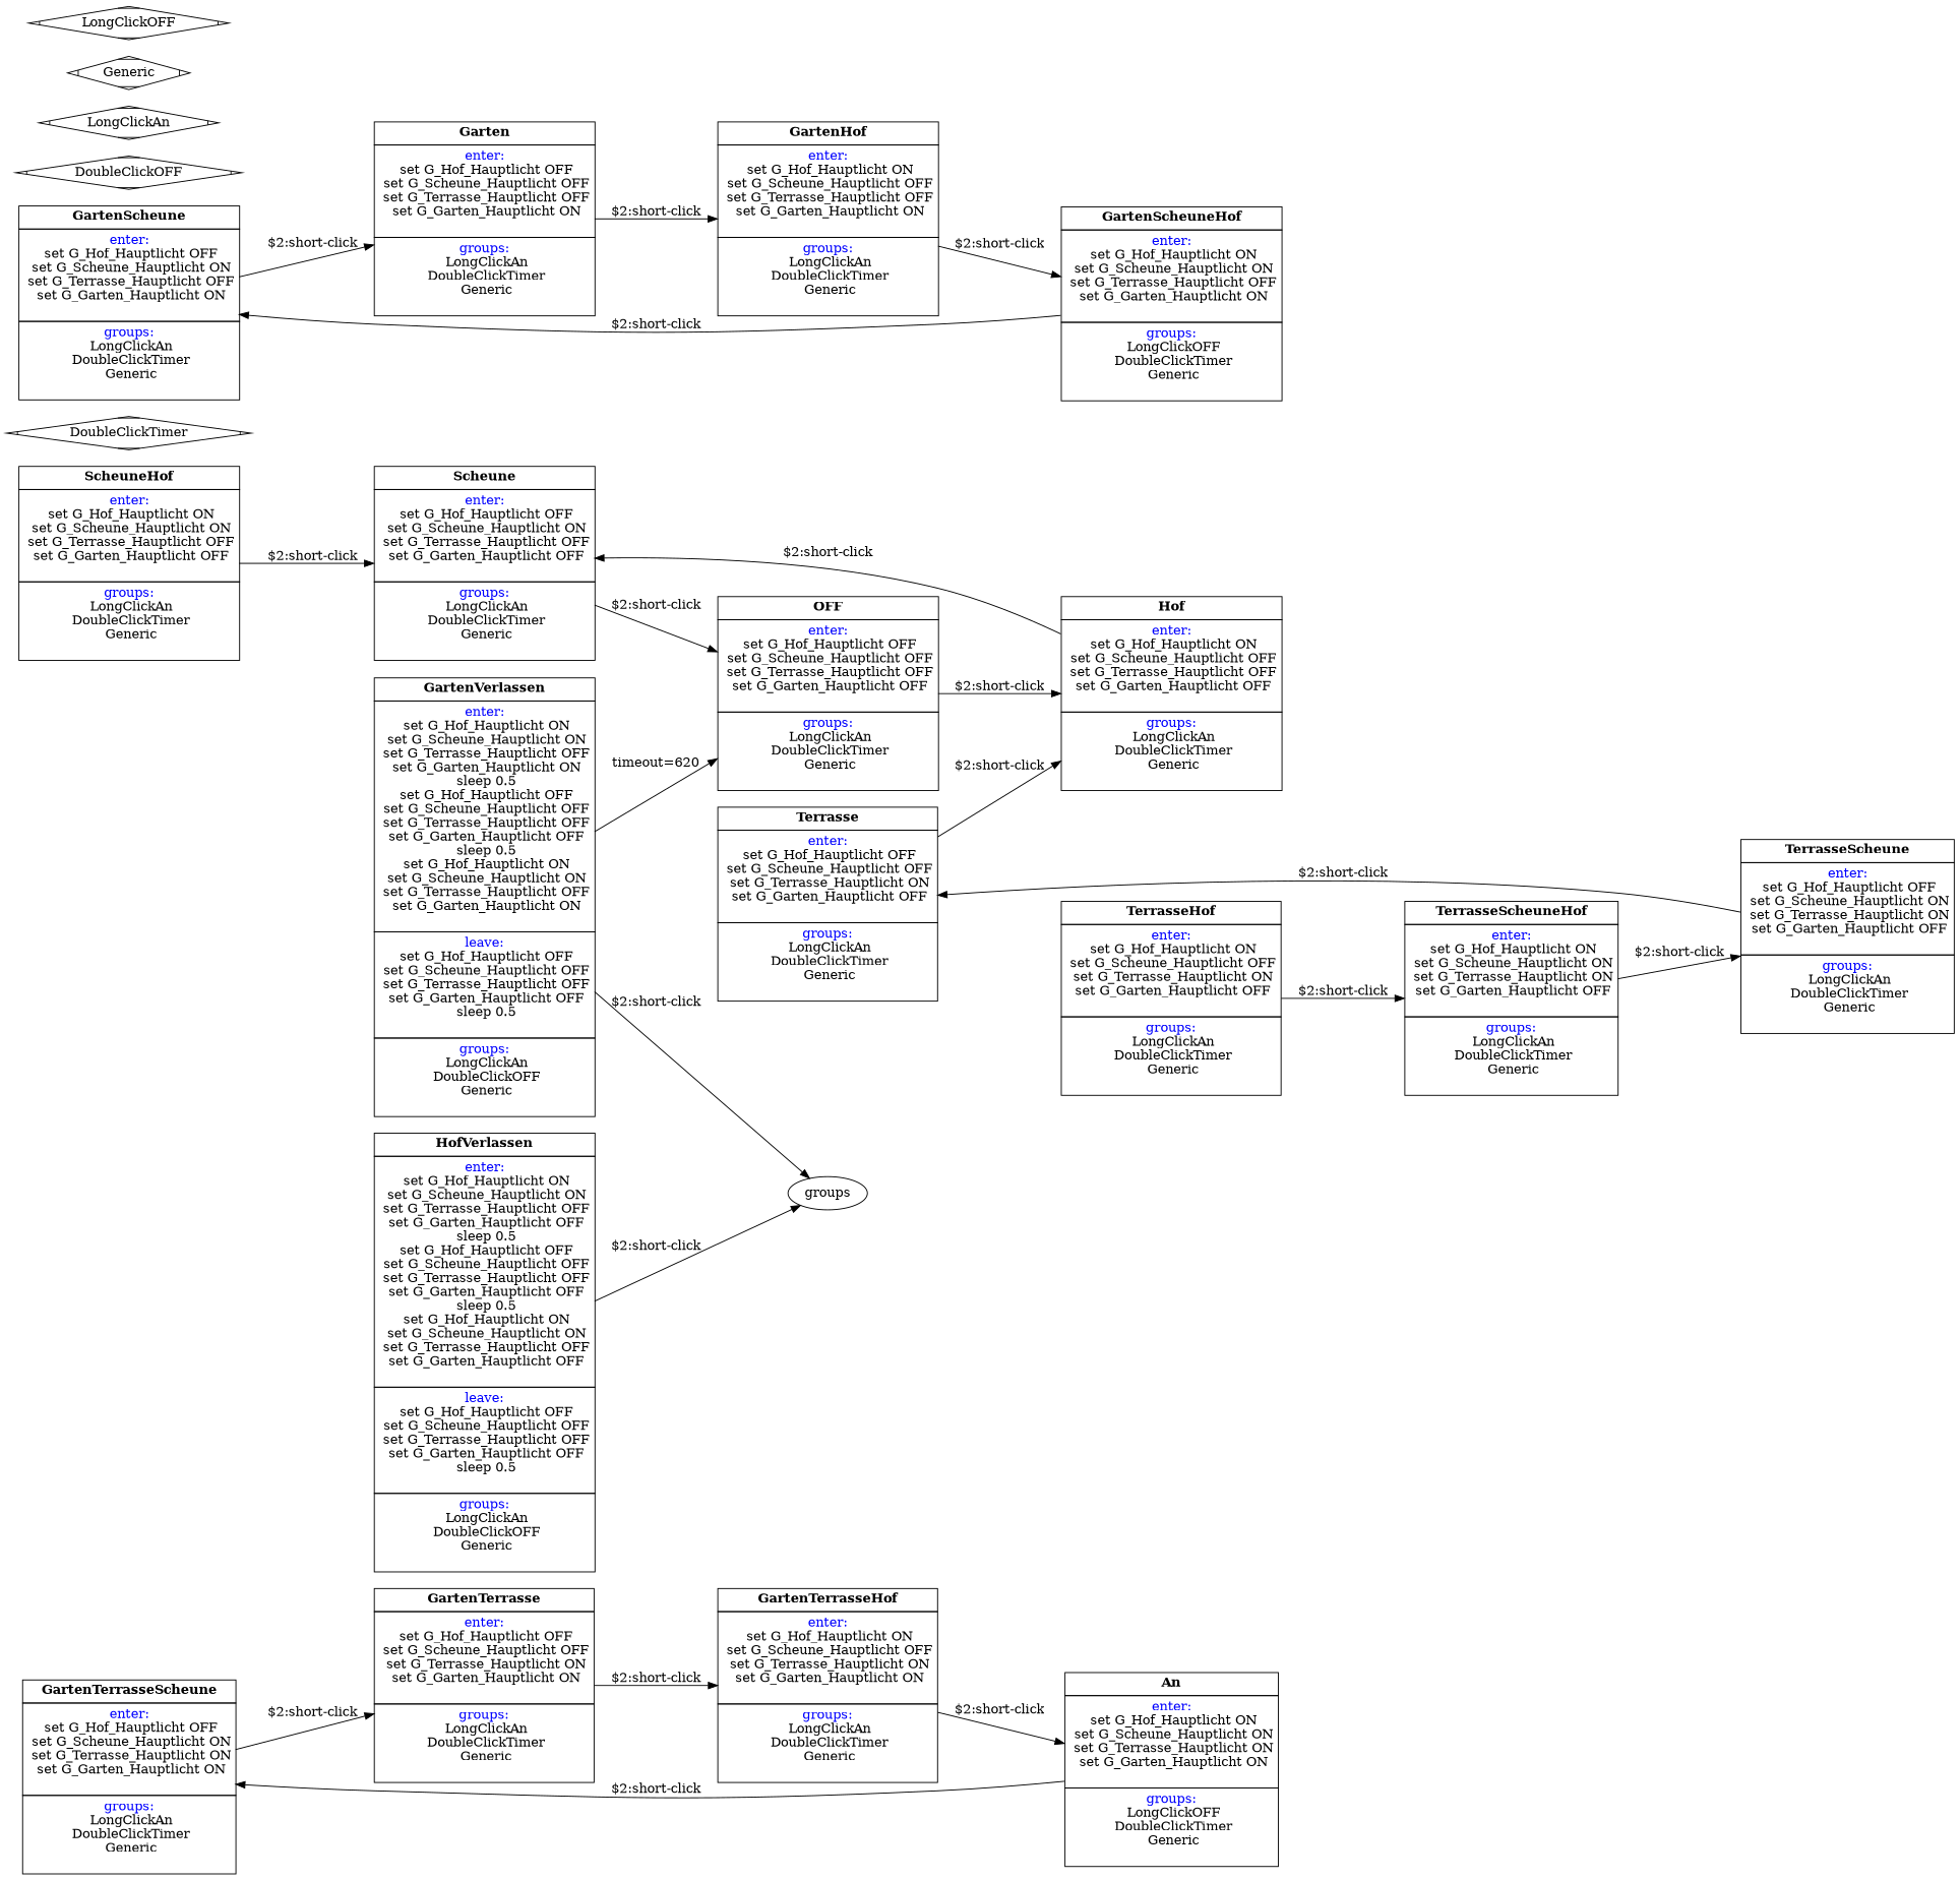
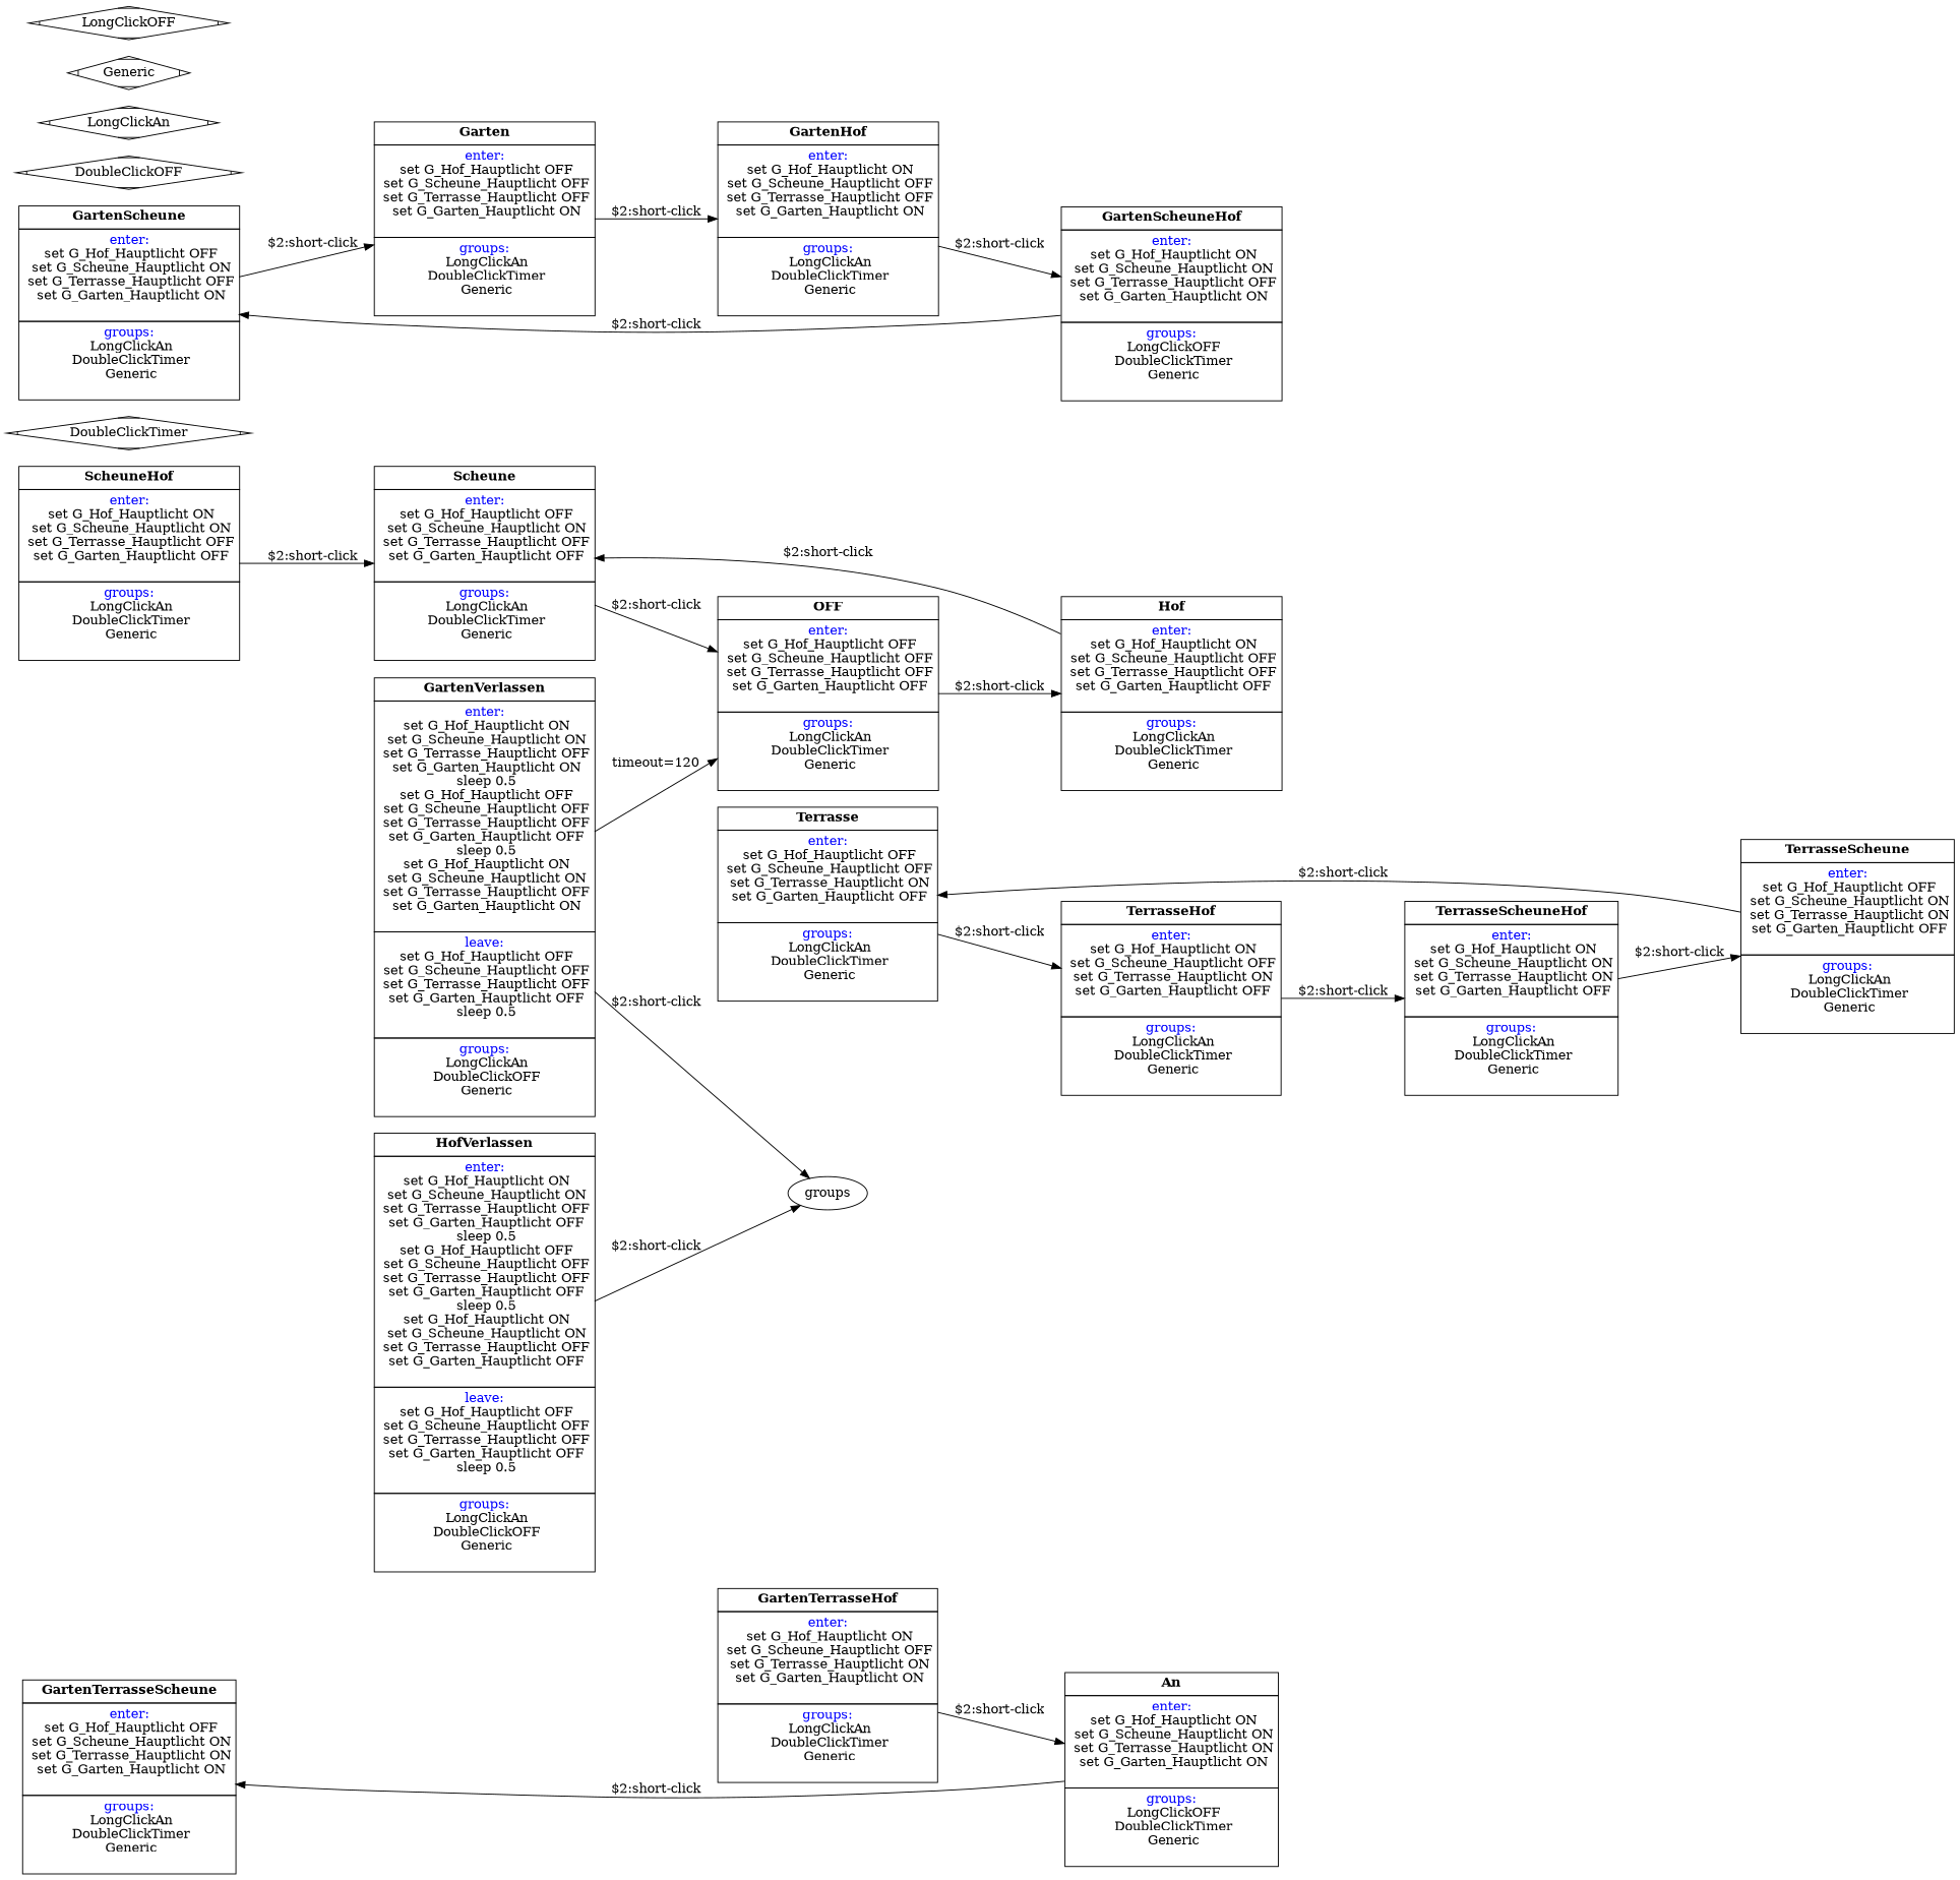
  digraph {
    rankdir=LR
    node [margin=0 shape=none]
    n1 [label=<<table BORDER= "0" CELLBORDER="1" CELLSPACING="0" CELLPADDING="4"> <tr><td><b>GartenTerrasseScheune</b></td></tr> <tr><td><font COLOR="blue">enter:</font><br/> set G_Hof_Hauptlicht OFF<br/> set G_Scheune_Hauptlicht ON<br/> set G_Terrasse_Hauptlicht ON<br/> set G_Garten_Hauptlicht ON<br/> </td></tr> <tr><td><font COLOR="blue">groups:</font><br/> LongClickAn<br/> DoubleClickTimer<br/> Generic<br/> </td></tr> </table>>]
-   n2 [label=<<table BORDER= "0" CELLBORDER="1" CELLSPACING="0" CELLPADDING="4"> <tr><td><b>GartenTerrasse</b></td></tr> <tr><td><font COLOR="blue">enter:</font><br/> set G_Hof_Hauptlicht OFF<br/> set G_Scheune_Hauptlicht OFF<br/> set G_Terrasse_Hauptlicht ON<br/> set G_Garten_Hauptlicht ON<br/> </td></tr> <tr><td><font COLOR="blue">groups:</font><br/> LongClickAn<br/> DoubleClickTimer<br/> Generic<br/> </td></tr> </table>>]
    n3 [label=<<table BORDER= "0" CELLBORDER="1" CELLSPACING="0" CELLPADDING="4"> <tr><td><b>GartenTerrasseHof</b></td></tr> <tr><td><font COLOR="blue">enter:</font><br/> set G_Hof_Hauptlicht ON<br/> set G_Scheune_Hauptlicht OFF<br/> set G_Terrasse_Hauptlicht ON<br/> set G_Garten_Hauptlicht ON<br/> </td></tr> <tr><td><font COLOR="blue">groups:</font><br/> LongClickAn<br/> DoubleClickTimer<br/> Generic<br/> </td></tr> </table>>]
    n4 [label=<<table BORDER= "0" CELLBORDER="1" CELLSPACING="0" CELLPADDING="4"> <tr><td><b>An</b></td></tr> <tr><td><font COLOR="blue">enter:</font><br/> set G_Hof_Hauptlicht ON<br/> set G_Scheune_Hauptlicht ON<br/> set G_Terrasse_Hauptlicht ON<br/> set G_Garten_Hauptlicht ON<br/> </td></tr> <tr><td><font COLOR="blue">groups:</font><br/> LongClickOFF<br/> DoubleClickTimer<br/> Generic<br/> </td></tr> </table>>]
    n5 [label=<<table BORDER= "0" CELLBORDER="1" CELLSPACING="0" CELLPADDING="4"> <tr><td><b>ScheuneHof</b></td></tr> <tr><td><font COLOR="blue">enter:</font><br/> set G_Hof_Hauptlicht ON<br/> set G_Scheune_Hauptlicht ON<br/> set G_Terrasse_Hauptlicht OFF<br/> set G_Garten_Hauptlicht OFF<br/> </td></tr> <tr><td><font COLOR="blue">groups:</font><br/> LongClickAn<br/> DoubleClickTimer<br/> Generic<br/> </td></tr> </table>>]
    n6 [label=<<table BORDER= "0" CELLBORDER="1" CELLSPACING="0" CELLPADDING="4"> <tr><td><b>Scheune</b></td></tr> <tr><td><font COLOR="blue">enter:</font><br/> set G_Hof_Hauptlicht OFF<br/> set G_Scheune_Hauptlicht ON<br/> set G_Terrasse_Hauptlicht OFF<br/> set G_Garten_Hauptlicht OFF<br/> </td></tr> <tr><td><font COLOR="blue">groups:</font><br/> LongClickAn<br/> DoubleClickTimer<br/> Generic<br/> </td></tr> </table>>]
    n7 [label=<<table BORDER= "0" CELLBORDER="1" CELLSPACING="0" CELLPADDING="4"> <tr><td><b>OFF</b></td></tr> <tr><td><font COLOR="blue">enter:</font><br/> set G_Hof_Hauptlicht OFF<br/> set G_Scheune_Hauptlicht OFF<br/> set G_Terrasse_Hauptlicht OFF<br/> set G_Garten_Hauptlicht OFF<br/> </td></tr> <tr><td><font COLOR="blue">groups:</font><br/> LongClickAn<br/> DoubleClickTimer<br/> Generic<br/> </td></tr> </table>>]
    n8 [label=<<table BORDER= "0" CELLBORDER="1" CELLSPACING="0" CELLPADDING="4"> <tr><td><b>Hof</b></td></tr> <tr><td><font COLOR="blue">enter:</font><br/> set G_Hof_Hauptlicht ON<br/> set G_Scheune_Hauptlicht OFF<br/> set G_Terrasse_Hauptlicht OFF<br/> set G_Garten_Hauptlicht OFF<br/> </td></tr> <tr><td><font COLOR="blue">groups:</font><br/> LongClickAn<br/> DoubleClickTimer<br/> Generic<br/> </td></tr> </table>>]
    n9 [label=<<table BORDER= "0" CELLBORDER="1" CELLSPACING="0" CELLPADDING="4"> <tr><td><b>TerrasseScheuneHof</b></td></tr> <tr><td><font COLOR="blue">enter:</font><br/> set G_Hof_Hauptlicht ON<br/> set G_Scheune_Hauptlicht ON<br/> set G_Terrasse_Hauptlicht ON<br/> set G_Garten_Hauptlicht OFF<br/> </td></tr> <tr><td><font COLOR="blue">groups:</font><br/> LongClickAn<br/> DoubleClickTimer<br/> Generic<br/> </td></tr> </table>>]
    n10 [label=<<table BORDER= "0" CELLBORDER="1" CELLSPACING="0" CELLPADDING="4"> <tr><td><b>TerrasseScheune</b></td></tr> <tr><td><font COLOR="blue">enter:</font><br/> set G_Hof_Hauptlicht OFF<br/> set G_Scheune_Hauptlicht ON<br/> set G_Terrasse_Hauptlicht ON<br/> set G_Garten_Hauptlicht OFF<br/> </td></tr> <tr><td><font COLOR="blue">groups:</font><br/> LongClickAn<br/> DoubleClickTimer<br/> Generic<br/> </td></tr> </table>>]
    n11 [label=<<table BORDER= "0" CELLBORDER="1" CELLSPACING="0" CELLPADDING="4"> <tr><td><b>Terrasse</b></td></tr> <tr><td><font COLOR="blue">enter:</font><br/> set G_Hof_Hauptlicht OFF<br/> set G_Scheune_Hauptlicht OFF<br/> set G_Terrasse_Hauptlicht ON<br/> set G_Garten_Hauptlicht OFF<br/> </td></tr> <tr><td><font COLOR="blue">groups:</font><br/> LongClickAn<br/> DoubleClickTimer<br/> Generic<br/> </td></tr> </table>>]
    n12 [label=<<table BORDER= "0" CELLBORDER="1" CELLSPACING="0" CELLPADDING="4"> <tr><td><b>TerrasseHof</b></td></tr> <tr><td><font COLOR="blue">enter:</font><br/> set G_Hof_Hauptlicht ON<br/> set G_Scheune_Hauptlicht OFF<br/> set G_Terrasse_Hauptlicht ON<br/> set G_Garten_Hauptlicht OFF<br/> </td></tr> <tr><td><font COLOR="blue">groups:</font><br/> LongClickAn<br/> DoubleClickTimer<br/> Generic<br/> </td></tr> </table>>]
    DoubleClickTimer [shape=Mdiamond margin=""]
    n14 [label=<<table BORDER= "0" CELLBORDER="1" CELLSPACING="0" CELLPADDING="4"> <tr><td><b>GartenScheune</b></td></tr> <tr><td><font COLOR="blue">enter:</font><br/> set G_Hof_Hauptlicht OFF<br/> set G_Scheune_Hauptlicht ON<br/> set G_Terrasse_Hauptlicht OFF<br/> set G_Garten_Hauptlicht ON<br/> </td></tr> <tr><td><font COLOR="blue">groups:</font><br/> LongClickAn<br/> DoubleClickTimer<br/> Generic<br/> </td></tr> </table>>]
    n15 [label=<<table BORDER= "0" CELLBORDER="1" CELLSPACING="0" CELLPADDING="4"> <tr><td><b>Garten</b></td></tr> <tr><td><font COLOR="blue">enter:</font><br/> set G_Hof_Hauptlicht OFF<br/> set G_Scheune_Hauptlicht OFF<br/> set G_Terrasse_Hauptlicht OFF<br/> set G_Garten_Hauptlicht ON<br/> </td></tr> <tr><td><font COLOR="blue">groups:</font><br/> LongClickAn<br/> DoubleClickTimer<br/> Generic<br/> </td></tr> </table>>]
    n16 [label=<<table BORDER= "0" CELLBORDER="1" CELLSPACING="0" CELLPADDING="4"> <tr><td><b>GartenHof</b></td></tr> <tr><td><font COLOR="blue">enter:</font><br/> set G_Hof_Hauptlicht ON<br/> set G_Scheune_Hauptlicht OFF<br/> set G_Terrasse_Hauptlicht OFF<br/> set G_Garten_Hauptlicht ON<br/> </td></tr> <tr><td><font COLOR="blue">groups:</font><br/> LongClickAn<br/> DoubleClickTimer<br/> Generic<br/> </td></tr> </table>>]
    n17 [label=<<table BORDER= "0" CELLBORDER="1" CELLSPACING="0" CELLPADDING="4"> <tr><td><b>GartenScheuneHof</b></td></tr> <tr><td><font COLOR="blue">enter:</font><br/> set G_Hof_Hauptlicht ON<br/> set G_Scheune_Hauptlicht ON<br/> set G_Terrasse_Hauptlicht OFF<br/> set G_Garten_Hauptlicht ON<br/> </td></tr> <tr><td><font COLOR="blue">groups:</font><br/> LongClickOFF<br/> DoubleClickTimer<br/> Generic<br/> </td></tr> </table>>]
    DoubleClickOFF [shape=Mdiamond margin=""]
    LongClickAn [shape=Mdiamond margin=""]
    n20 [label=<<table BORDER= "0" CELLBORDER="1" CELLSPACING="0" CELLPADDING="4"> <tr><td><b>HofVerlassen</b></td></tr> <tr><td><font COLOR="blue">enter:</font><br/> set G_Hof_Hauptlicht ON<br/> set G_Scheune_Hauptlicht ON<br/> set G_Terrasse_Hauptlicht OFF<br/> set G_Garten_Hauptlicht OFF<br/> sleep 0.5<br/> set G_Hof_Hauptlicht OFF<br/> set G_Scheune_Hauptlicht OFF<br/> set G_Terrasse_Hauptlicht OFF<br/> set G_Garten_Hauptlicht OFF<br/> sleep 0.5<br/> set G_Hof_Hauptlicht ON<br/> set G_Scheune_Hauptlicht ON<br/> set G_Terrasse_Hauptlicht OFF<br/> set G_Garten_Hauptlicht OFF<br/> </td></tr> <tr><td><font COLOR="blue">leave:</font><br/> set G_Hof_Hauptlicht OFF<br/> set G_Scheune_Hauptlicht OFF<br/> set G_Terrasse_Hauptlicht OFF<br/> set G_Garten_Hauptlicht OFF<br/> sleep 0.5<br/> </td></tr> <tr><td><font COLOR="blue">groups:</font><br/> LongClickAn<br/> DoubleClickOFF<br/> Generic<br/> </td></tr> </table>>]
    n21 [label=groups margin="" shape=""]
    Generic [shape=Mdiamond margin=""]
    n23 [label=<<table BORDER= "0" CELLBORDER="1" CELLSPACING="0" CELLPADDING="4"> <tr><td><b>GartenVerlassen</b></td></tr> <tr><td><font COLOR="blue">enter:</font><br/> set G_Hof_Hauptlicht ON<br/> set G_Scheune_Hauptlicht ON<br/> set G_Terrasse_Hauptlicht OFF<br/> set G_Garten_Hauptlicht ON<br/> sleep 0.5<br/> set G_Hof_Hauptlicht OFF<br/> set G_Scheune_Hauptlicht OFF<br/> set G_Terrasse_Hauptlicht OFF<br/> set G_Garten_Hauptlicht OFF<br/> sleep 0.5<br/> set G_Hof_Hauptlicht ON<br/> set G_Scheune_Hauptlicht ON<br/> set G_Terrasse_Hauptlicht OFF<br/> set G_Garten_Hauptlicht ON<br/> </td></tr> <tr><td><font COLOR="blue">leave:</font><br/> set G_Hof_Hauptlicht OFF<br/> set G_Scheune_Hauptlicht OFF<br/> set G_Terrasse_Hauptlicht OFF<br/> set G_Garten_Hauptlicht OFF<br/> sleep 0.5<br/> </td></tr> <tr><td><font COLOR="blue">groups:</font><br/> LongClickAn<br/> DoubleClickOFF<br/> Generic<br/> </td></tr> </table>>]
    LongClickOFF [shape=Mdiamond margin=""]
-   n1 -> n2 [label="$2:short-click"]
-   n2 -> n3 [label="$2:short-click"]
    n3 -> n4 [label="$2:short-click"]
    n4 -> n1 [label="$2:short-click"]
    n5 -> n6 [label="$2:short-click"]
    n6 -> n7 [label="$2:short-click"]
    n7 -> n8 [label="$2:short-click"]
    n8 -> n6 [label="$2:short-click"]
    n9 -> n10 [label="$2:short-click"]
    n10 -> n11 [label="$2:short-click"]
-   n11 -> n8 [label="$2:short-click"]
+   n11 -> n12 [label="$2:short-click"]
    n12 -> n9 [label="$2:short-click"]
    n14 -> n15 [label="$2:short-click"]
    n15 -> n16 [label="$2:short-click"]
    n16 -> n17 [label="$2:short-click"]
    n17 -> n14 [label="$2:short-click"]
    n20 -> n21 [label="$2:short-click"]
-   n23 -> n7 [label="timeout=620"]
+   n23 -> n7 [label="timeout=120"]
    n23 -> n21 [label="$2:short-click"]
  }
